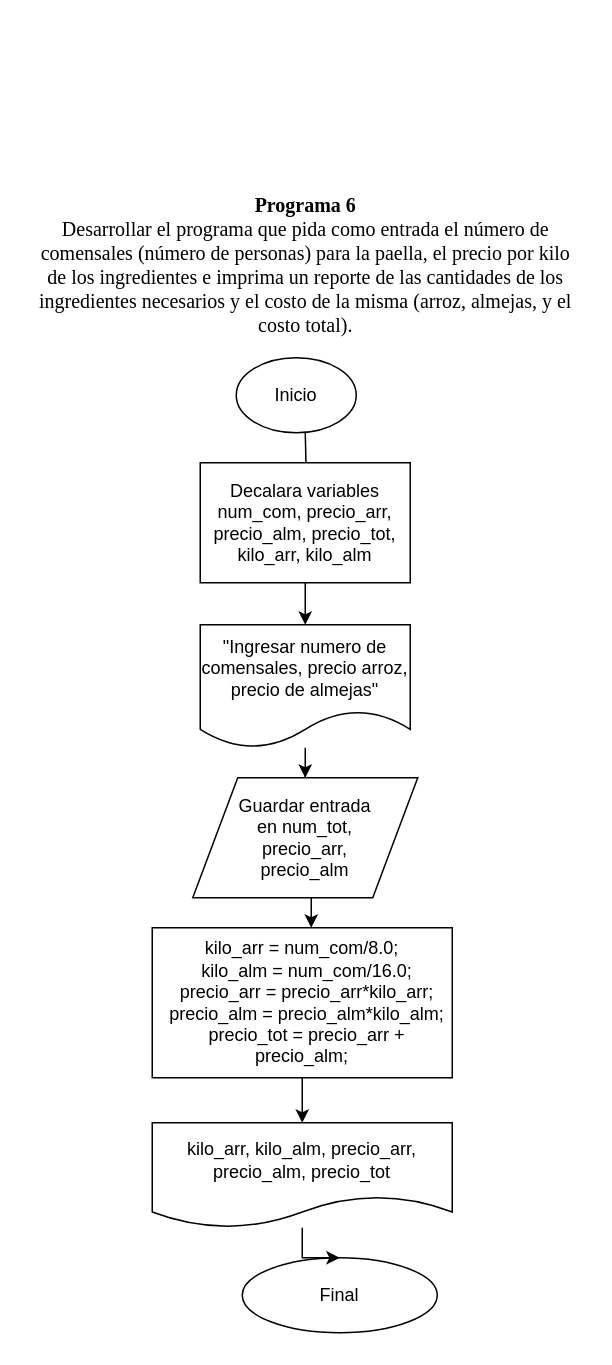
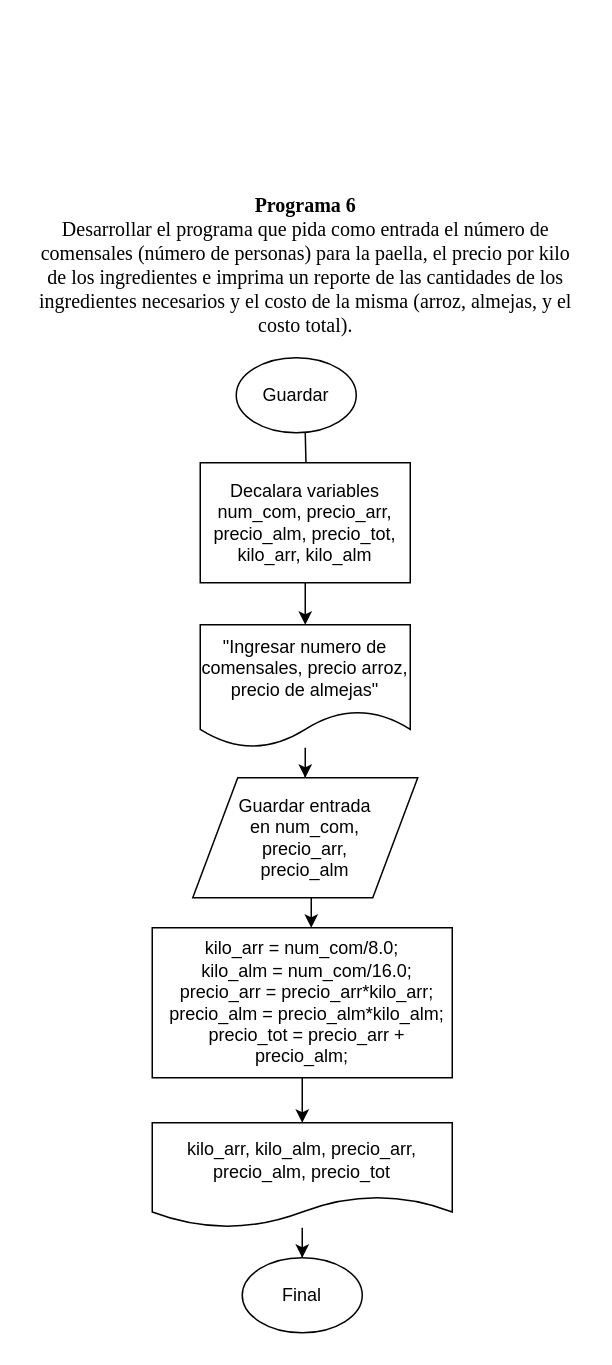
  <mxCell id="0" />
  <mxCell id="1" parent="0" />
  <mxCell id="2" value="" style="edgeStyle=orthogonalEdgeStyle;rounded=0;orthogonalLoop=1;jettySize=auto;html=1;" edge="1" parent="1" target="8"><mxGeometry relative="1" as="geometry"><mxPoint x="203" y="170" as="sourcePoint" /></mxGeometry></mxCell>
- <mxCell id="3" value="Inicio" style="ellipse;whiteSpace=wrap;html=1;" vertex="1" parent="1"><mxGeometry x="157" y="120" width="80" height="50" as="geometry" /></mxCell>
- <mxCell id="4" value="Final" style="ellipse;whiteSpace=wrap;html=1;" vertex="1" parent="1"><mxGeometry x="161" y="720" width="130" height="50" as="geometry" /></mxCell>
+ <mxCell id="3" value="Guardar" style="ellipse;whiteSpace=wrap;html=1;" vertex="1" parent="1"><mxGeometry x="157" y="120" width="80" height="50" as="geometry" /></mxCell>
+ <mxCell id="4" value="Final" style="ellipse;whiteSpace=wrap;html=1;" vertex="1" parent="1"><mxGeometry x="161" y="720" width="80" height="50" as="geometry" /></mxCell>
  <mxCell id="5" value="" style="edgeStyle=orthogonalEdgeStyle;rounded=0;orthogonalLoop=1;jettySize=auto;html=1;" edge="1" parent="1"><mxGeometry relative="1" as="geometry"><mxPoint x="207" y="480" as="sourcePoint" /><mxPoint x="207" y="500" as="targetPoint" /></mxGeometry></mxCell>
- <mxCell id="6" value="&lt;div&gt;Guardar entrada &lt;br&gt;&lt;/div&gt;&lt;div&gt;en num_tot, &lt;br&gt;&lt;/div&gt;&lt;div&gt;precio_arr, &lt;br&gt;&lt;/div&gt;&lt;div&gt;precio_alm&lt;br&gt;&lt;/div&gt;" style="shape=parallelogram;perimeter=parallelogramPerimeter;whiteSpace=wrap;html=1;" vertex="1" parent="1"><mxGeometry x="128" y="400" width="150" height="80" as="geometry" /></mxCell>
+ <mxCell id="6" value="&lt;div&gt;Guardar entrada &lt;br&gt;&lt;/div&gt;&lt;div&gt;en num_com, &lt;br&gt;&lt;/div&gt;&lt;div&gt;precio_arr, &lt;br&gt;&lt;/div&gt;&lt;div&gt;precio_alm&lt;br&gt;&lt;/div&gt;" style="shape=parallelogram;perimeter=parallelogramPerimeter;whiteSpace=wrap;html=1;" vertex="1" parent="1"><mxGeometry x="128" y="400" width="150" height="80" as="geometry" /></mxCell>
  <mxCell id="7" value="" style="edgeStyle=orthogonalEdgeStyle;rounded=0;orthogonalLoop=1;jettySize=auto;html=1;" edge="1" parent="1" source="8" target="10"><mxGeometry relative="1" as="geometry" /></mxCell>
  <mxCell id="8" value="Decalara variables num_com, precio_arr, precio_alm, precio_tot, kilo_arr, kilo_alm" style="rounded=0;whiteSpace=wrap;html=1;" vertex="1" parent="1"><mxGeometry x="133" y="190" width="140" height="80" as="geometry" /></mxCell>
  <mxCell id="9" value="" style="edgeStyle=orthogonalEdgeStyle;rounded=0;orthogonalLoop=1;jettySize=auto;html=1;" edge="1" parent="1" source="10" target="6"><mxGeometry relative="1" as="geometry" /></mxCell>
  <mxCell id="10" value="&quot;Ingresar numero de comensales, precio arroz, precio de almejas&quot;" style="shape=document;whiteSpace=wrap;html=1;boundedLbl=1;" vertex="1" parent="1"><mxGeometry x="133" y="298" width="140" height="82" as="geometry" /></mxCell>
  <mxCell id="11" value="" style="edgeStyle=orthogonalEdgeStyle;rounded=0;orthogonalLoop=1;jettySize=auto;html=1;" edge="1" parent="1" source="12" target="14"><mxGeometry relative="1" as="geometry" /></mxCell>
  <mxCell id="12" value="kilo_arr = num_com/8.0;&lt;br&gt;&amp;nbsp; kilo_alm = num_com/16.0;&lt;br&gt;&amp;nbsp; precio_arr = precio_arr*kilo_arr;&lt;br&gt;&amp;nbsp; precio_alm = precio_alm*kilo_alm;&lt;br&gt;&amp;nbsp; precio_tot = precio_arr + precio_alm;" style="rounded=0;whiteSpace=wrap;html=1;" vertex="1" parent="1"><mxGeometry x="101" y="500" width="200" height="100" as="geometry" /></mxCell>
  <mxCell id="13" value="" style="edgeStyle=orthogonalEdgeStyle;rounded=0;orthogonalLoop=1;jettySize=auto;html=1;" edge="1" parent="1" source="14" target="4"><mxGeometry relative="1" as="geometry" /></mxCell>
  <mxCell id="14" value="kilo_arr, kilo_alm, precio_arr, precio_alm, precio_tot" style="shape=document;whiteSpace=wrap;html=1;boundedLbl=1;" vertex="1" parent="1"><mxGeometry x="101" y="630" width="200" height="70" as="geometry" /></mxCell>
  <mxCell id="15" value="&lt;br&gt;&lt;br&gt;&#09;&lt;br&gt;&#09;&#09;&lt;br&gt;&#09;&#09;&lt;br&gt;&#09;&lt;br&gt;&#09;&lt;br&gt;&#09;&#09;&lt;div class=&quot;page&quot; title=&quot;Page 1&quot;&gt;&lt;br&gt;&#09;&#09;&#09;&lt;div class=&quot;layoutArea&quot;&gt;&lt;br&gt;&#09;&#09;&#09;&#09;&lt;div class=&quot;column&quot;&gt;&lt;span style=&quot;font-size: 10.0pt ; font-family: &amp;#34;arialmt&amp;#34;&quot;&gt;&lt;b&gt;Programa 6&lt;/b&gt;&lt;br&gt;&lt;/span&gt;&lt;/div&gt;&lt;div class=&quot;column&quot;&gt;&lt;span style=&quot;font-size: 10.0pt ; font-family: &amp;#34;arialmt&amp;#34;&quot;&gt;Desarrollar el programa que pida como entrada el número de comensales (número de personas) para la paella, el precio por kilo de los ingredientes e imprima un reporte de las cantidades de los ingredientes necesarios y el costo de la misma (arroz, almejas, y el costo total).&lt;br&gt;&lt;/span&gt;&lt;br&gt;&#09;&#09;&#09;&#09;&#09;&#09;&lt;br&gt;&#09;&#09;&#09;&#09;&lt;/div&gt;&lt;br&gt;&#09;&#09;&#09;&lt;/div&gt;&lt;br&gt;&#09;&#09;&lt;/div&gt;&lt;br&gt;&#09;" style="text;html=1;strokeColor=none;fillColor=none;align=center;verticalAlign=middle;whiteSpace=wrap;rounded=0;" vertex="1" parent="1"><mxGeometry x="20.5" y="20" width="365" height="20" as="geometry" /></mxCell>
